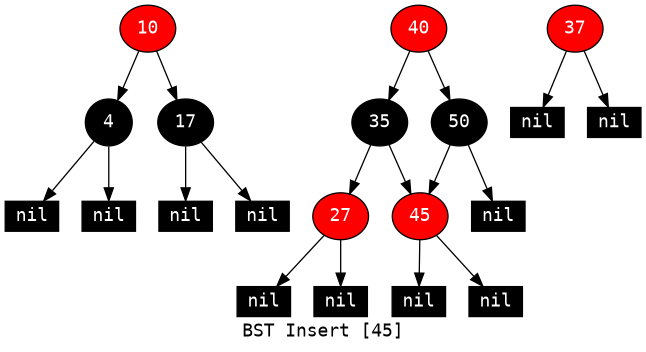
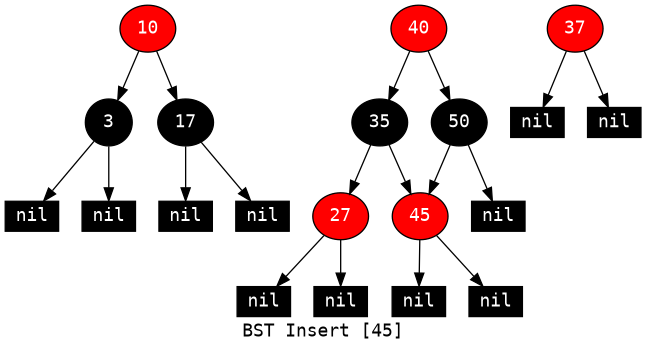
  digraph {
    fontname="DejaVu Sans Mono"
    label="BST Insert [45]"
    node [fillcolor=black fontcolor=white fontname="DejaVu Sans Mono" style=filled shape=box]
    edge [fontname="DejaVu Sans Mono"]
    10 [fillcolor=red width=0.5 shape=""]
-   4 [width=0.5 shape=""]
+   4 [width=0.5 label=3 shape=""]
    17 [width=0.5 shape=""]
    40 [fillcolor=red width=0.5 shape=""]
    35 [width=0.5 shape=""]
    50 [width=0.5 shape=""]
    n7 [height=0.2 label=nil width=0.3]
    n8 [height=0.2 label=nil width=0.3]
    n9 [height=0.2 label=nil width=0.3]
    n10 [height=0.2 label=nil width=0.3]
    27 [fillcolor=red width=0.5 shape=""]
    45 [fillcolor=red width=0.5 shape=""]
    n13 [height=0.2 label=nil width=0.3]
    n14 [height=0.2 label=nil width=0.3]
    n15 [height=0.2 label=nil width=0.3]
    37 [fillcolor=red width=0.5 shape=""]
    n17 [height=0.2 label=nil width=0.3]
    n18 [height=0.2 label=nil width=0.3]
    n19 [height=0.2 label=nil width=0.3]
    n20 [height=0.2 label=nil width=0.3]
    10 -> 4
    10 -> 17
    4 -> n7
    4 -> n8
    17 -> n9
    17 -> n10
    40 -> 35
    40 -> 50
    35 -> 27
    35 -> 45
    50 -> 45
    50 -> n13
    27 -> n14
    27 -> n15
    45 -> n19
    45 -> n20
    37 -> n17
    37 -> n18
  }
